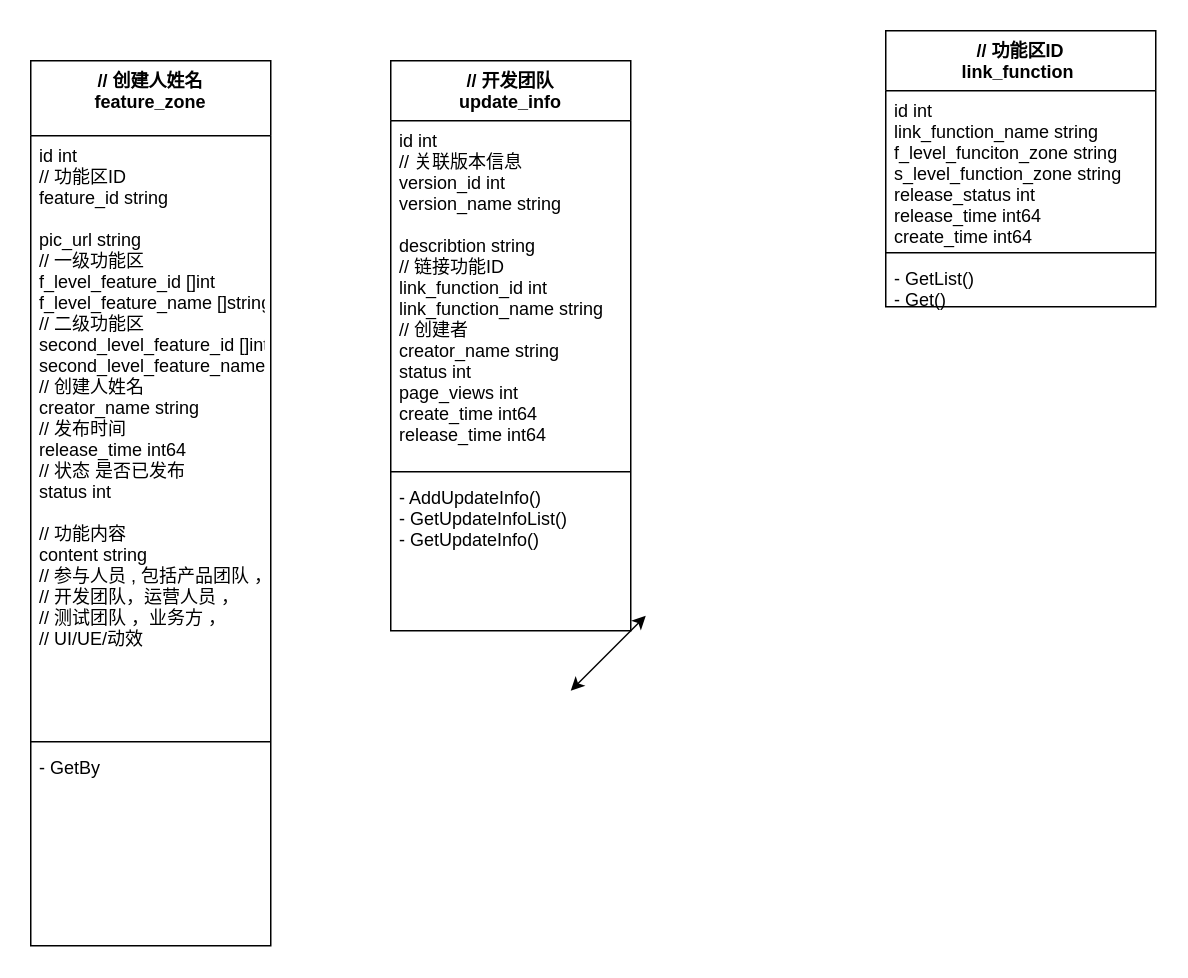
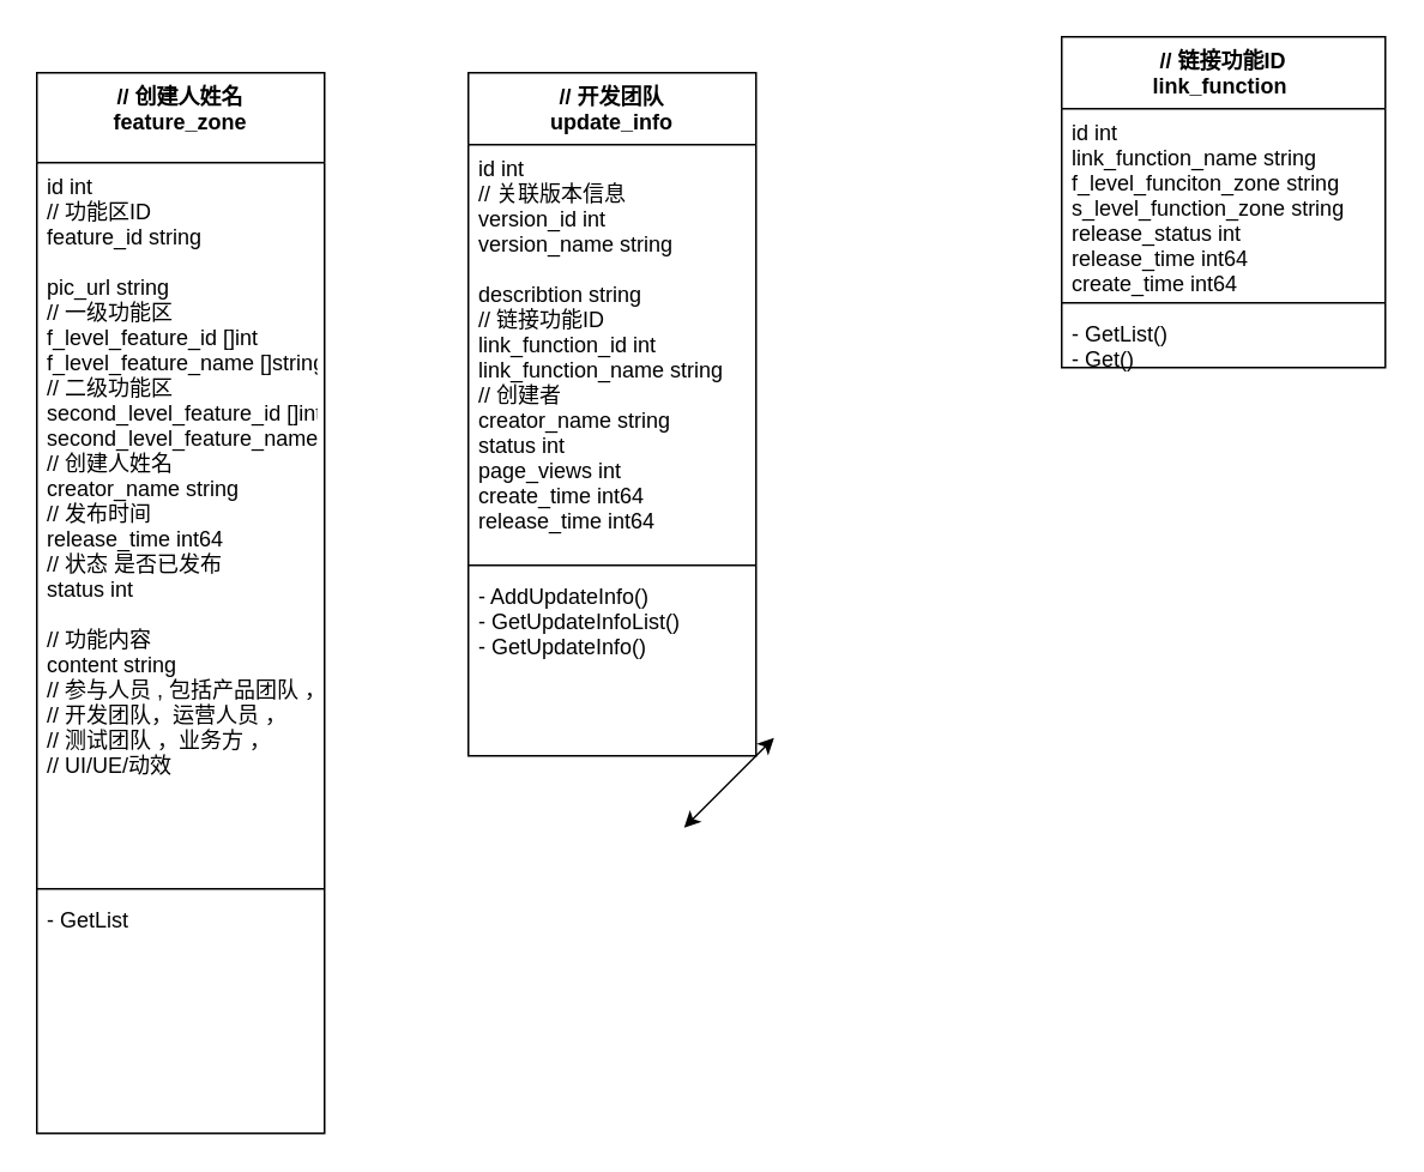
  <mxCell id="0" />
  <mxCell id="1" parent="0" />
  <mxCell id="2" value="// 开发团队&#10;update_info" style="swimlane;fontStyle=1;align=center;verticalAlign=top;childLayout=stackLayout;horizontal=1;startSize=40;horizontalStack=0;resizeParent=1;resizeParentMax=0;resizeLast=0;collapsible=1;marginBottom=0;" parent="1" vertex="1"><mxGeometry x="260" y="40" width="160" height="380" as="geometry" /></mxCell>
  <mxCell id="3" value="id int &#10;// 关联版本信息&#10;version_id int &#10;version_name string &#10;&#10;describtion string &#10;// 链接功能ID&#10;link_function_id int &#10;link_function_name string &#10;// 创建者&#10;creator_name string &#10;status int &#10;page_views int &#10;create_time int64&#10;release_time int64&#10;" style="text;strokeColor=none;fillColor=none;align=left;verticalAlign=top;spacingLeft=4;spacingRight=4;overflow=hidden;rotatable=0;points=[[0,0.5],[1,0.5]];portConstraint=eastwest;" parent="2" vertex="1"><mxGeometry y="40" width="160" height="230" as="geometry" /></mxCell>
  <mxCell id="4" value="" style="line;strokeWidth=1;fillColor=none;align=left;verticalAlign=middle;spacingTop=-1;spacingLeft=3;spacingRight=3;rotatable=0;labelPosition=right;points=[];portConstraint=eastwest;" parent="2" vertex="1"><mxGeometry y="270" width="160" height="8" as="geometry" /></mxCell>
  <mxCell id="5" value="- AddUpdateInfo() &#10;- GetUpdateInfoList()&#10;- GetUpdateInfo()" style="text;strokeColor=none;fillColor=none;align=left;verticalAlign=top;spacingLeft=4;spacingRight=4;overflow=hidden;rotatable=0;points=[[0,0.5],[1,0.5]];portConstraint=eastwest;" parent="2" vertex="1"><mxGeometry y="278" width="160" height="102" as="geometry" /></mxCell>
  <mxCell id="6" value="// 创建人姓名&#10;feature_zone" style="swimlane;fontStyle=1;align=center;verticalAlign=top;childLayout=stackLayout;horizontal=1;startSize=50;horizontalStack=0;resizeParent=1;resizeParentMax=0;resizeLast=0;collapsible=1;marginBottom=0;" parent="1" vertex="1"><mxGeometry x="20" y="40" width="160" height="590" as="geometry" /></mxCell>
  <mxCell id="7" value="id int&#10;// 功能区ID &#10;feature_id string&#10; &#10;pic_url string&#10;// 一级功能区&#10;f_level_feature_id []int&#10;f_level_feature_name []string&#10;// 二级功能区&#10;second_level_feature_id []int&#10;second_level_feature_name []string&#10;// 创建人姓名&#10;creator_name string&#10;// 发布时间&#10;release_time int64&#10;// 状态 是否已发布&#10;status int&#10;&#10;// 功能内容&#10;content string &#10;// 参与人员 , 包括产品团队 ，&#10;// 开发团队，运营人员 ，&#10;// 测试团队 ，业务方 ，&#10;// UI/UE/动效&#10; &#10;&#10;&#10;" style="text;strokeColor=none;fillColor=none;align=left;verticalAlign=top;spacingLeft=4;spacingRight=4;overflow=hidden;rotatable=0;points=[[0,0.5],[1,0.5]];portConstraint=eastwest;" parent="6" vertex="1"><mxGeometry y="50" width="160" height="400" as="geometry" /></mxCell>
  <mxCell id="8" value="" style="line;strokeWidth=1;fillColor=none;align=left;verticalAlign=middle;spacingTop=-1;spacingLeft=3;spacingRight=3;rotatable=0;labelPosition=right;points=[];portConstraint=eastwest;" parent="6" vertex="1"><mxGeometry y="450" width="160" height="8" as="geometry" /></mxCell>
- <mxCell id="9" value="- GetBy" style="text;strokeColor=none;fillColor=none;align=left;verticalAlign=top;spacingLeft=4;spacingRight=4;overflow=hidden;rotatable=0;points=[[0,0.5],[1,0.5]];portConstraint=eastwest;" parent="6" vertex="1"><mxGeometry y="458" width="160" height="132" as="geometry" /></mxCell>
- <mxCell id="10" value="// 功能区ID&#10;link_function " style="swimlane;fontStyle=1;align=center;verticalAlign=top;childLayout=stackLayout;horizontal=1;startSize=40;horizontalStack=0;resizeParent=1;resizeParentMax=0;resizeLast=0;collapsible=1;marginBottom=0;" parent="1" vertex="1"><mxGeometry x="590" y="20" width="180" height="184" as="geometry" /></mxCell>
+ <mxCell id="9" value="- GetList" style="text;strokeColor=none;fillColor=none;align=left;verticalAlign=top;spacingLeft=4;spacingRight=4;overflow=hidden;rotatable=0;points=[[0,0.5],[1,0.5]];portConstraint=eastwest;" parent="6" vertex="1"><mxGeometry y="458" width="160" height="132" as="geometry" /></mxCell>
+ <mxCell id="10" value="// 链接功能ID&#10;link_function " style="swimlane;fontStyle=1;align=center;verticalAlign=top;childLayout=stackLayout;horizontal=1;startSize=40;horizontalStack=0;resizeParent=1;resizeParentMax=0;resizeLast=0;collapsible=1;marginBottom=0;" parent="1" vertex="1"><mxGeometry x="590" y="20" width="180" height="184" as="geometry" /></mxCell>
  <mxCell id="11" value="id int &#10;link_function_name string &#10;f_level_funciton_zone string&#10;s_level_function_zone string &#10;release_status int &#10;release_time int64&#10;create_time int64" style="text;strokeColor=none;fillColor=none;align=left;verticalAlign=top;spacingLeft=4;spacingRight=4;overflow=hidden;rotatable=0;points=[[0,0.5],[1,0.5]];portConstraint=eastwest;" parent="10" vertex="1"><mxGeometry y="40" width="180" height="104" as="geometry" /></mxCell>
  <mxCell id="12" value="" style="line;strokeWidth=1;fillColor=none;align=left;verticalAlign=middle;spacingTop=-1;spacingLeft=3;spacingRight=3;rotatable=0;labelPosition=right;points=[];portConstraint=eastwest;" parent="10" vertex="1"><mxGeometry y="144" width="180" height="8" as="geometry" /></mxCell>
  <mxCell id="13" value="- GetList()&#10;- Get()" style="text;strokeColor=none;fillColor=none;align=left;verticalAlign=top;spacingLeft=4;spacingRight=4;overflow=hidden;rotatable=0;points=[[0,0.5],[1,0.5]];portConstraint=eastwest;" parent="10" vertex="1"><mxGeometry y="152" width="180" height="32" as="geometry" /></mxCell>
  <mxCell id="14" value="" style="endArrow=classic;startArrow=classic;html=1;" parent="1" edge="1"><mxGeometry width="50" height="50" relative="1" as="geometry"><mxPoint x="380" y="460" as="sourcePoint" /><mxPoint x="430" y="410" as="targetPoint" /></mxGeometry></mxCell>
